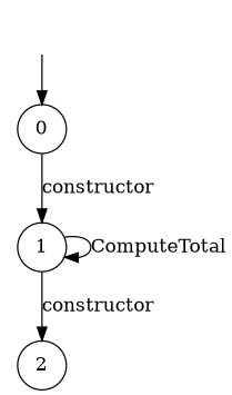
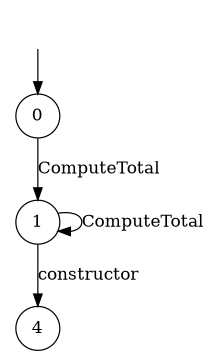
  digraph {
    rankdir=TB
    node [shape=circle]
    "" [shape=plaintext]
    n2 [label=0]
    n3 [label=1]
-   n4 [label=2]
+   n4 [label=4]
    "" -> n2
-   n2 -> n3 [label=constructor]
+   n2 -> n3 [label=ComputeTotal]
    n3 -> n3 [label=ComputeTotal]
    n3 -> n4 [label=constructor]
  }
